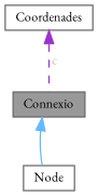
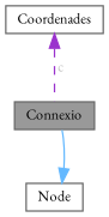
  digraph {
    fontname="EB Garamond"
    node [color=gray40 fillcolor=white fontname="EB Garamond" fontsize=10 shape=box style=filled]
    edge [dir=back fontname="EB Garamond" fontsize=10 labelfontname=Helvetica labelfontsize=10]
    n1 [fillcolor=grey60 fontcolor=black height=0.2 label=Connexio width=0.4]
    n2 [height=0.2 label="Node" width=0.4]
    n3 [height=0.2 label=Coordenades width=0.4]
-   n1 -> n2 [color=steelblue1 style=solid]
+   n2 -> n1 [color=steelblue1 style=solid]
    n3 -> n1 [color=darkorchid3 fontcolor=grey label=" c" style=dashed]
  }
